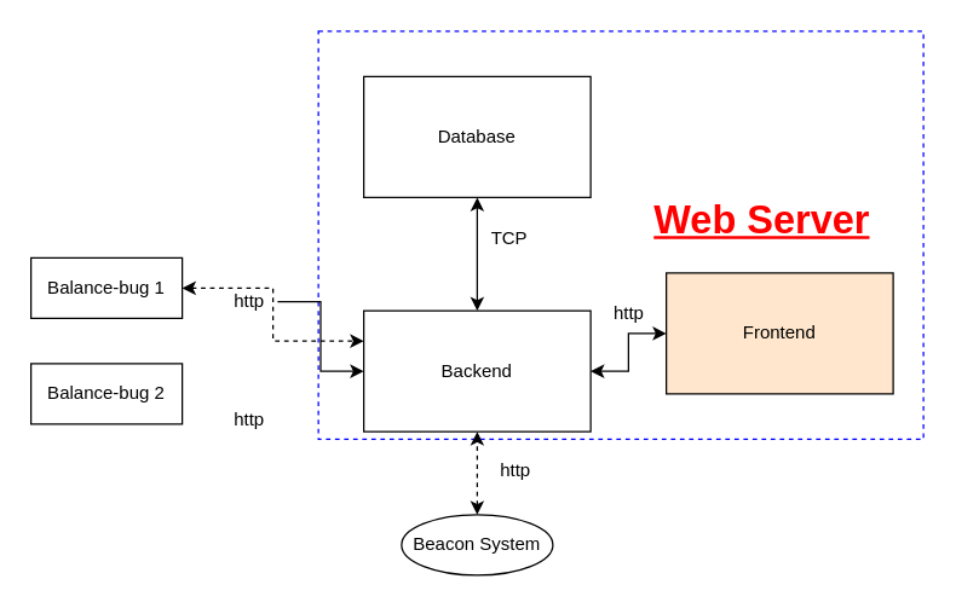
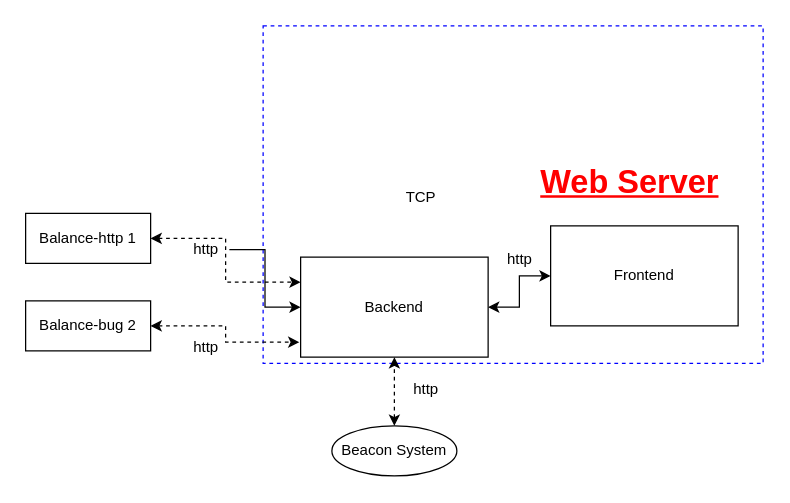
  <mxCell id="0" />
  <mxCell id="1" parent="0" />
  <mxCell id="2" value="&lt;font color=&quot;#000000&quot;&gt;http&lt;/font&gt;" style="text;html=1;align=center;verticalAlign=middle;resizable=0;points=[];autosize=1;fillColor=none;" vertex="1" parent="1"><mxGeometry x="145" y="186" width="38" height="26" as="geometry" /></mxCell>
  <mxCell id="3" value="" style="rounded=0;whiteSpace=wrap;html=1;dashed=1;fillColor=none;strokeColor=#0000FF;" vertex="1" parent="1"><mxGeometry x="210" y="20" width="400" height="270" as="geometry" /></mxCell>
  <mxCell id="4" style="edgeStyle=orthogonalEdgeStyle;rounded=0;orthogonalLoop=1;jettySize=auto;html=1;exitX=1;exitY=0.5;exitDx=0;exitDy=0;entryX=0;entryY=0.25;entryDx=0;entryDy=0;startArrow=classic;startFill=1;strokeColor=#000000;dashed=1;" edge="1" parent="1" source="5" target="9"><mxGeometry relative="1" as="geometry" /></mxCell>
- <mxCell id="5" value="Balance-bug 1" style="rounded=0;whiteSpace=wrap;html=1;fillColor=none;strokeColor=#000000;fontColor=#000000;" vertex="1" parent="1"><mxGeometry x="20" y="170" width="100" height="40" as="geometry" /></mxCell>
+ <mxCell id="5" value="Balance-http 1" style="rounded=0;whiteSpace=wrap;html=1;fillColor=none;strokeColor=#000000;fontColor=#000000;" vertex="1" parent="1"><mxGeometry x="20" y="170" width="100" height="40" as="geometry" /></mxCell>
+ <mxCell id="6" style="edgeStyle=orthogonalEdgeStyle;rounded=0;orthogonalLoop=1;jettySize=auto;html=1;exitX=1;exitY=0.5;exitDx=0;exitDy=0;entryX=-0.007;entryY=0.85;entryDx=0;entryDy=0;entryPerimeter=0;startArrow=classic;startFill=1;strokeColor=#000000;dashed=1;" edge="1" parent="1" source="7" target="9"><mxGeometry relative="1" as="geometry" /></mxCell>
  <mxCell id="7" value="Balance-bug 2" style="rounded=0;whiteSpace=wrap;html=1;fillColor=none;strokeColor=#000000;fontColor=#000000;" vertex="1" parent="1"><mxGeometry x="20" y="240" width="100" height="40" as="geometry" /></mxCell>
- <mxCell id="8" style="edgeStyle=orthogonalEdgeStyle;rounded=0;orthogonalLoop=1;jettySize=auto;html=1;exitX=0.5;exitY=0;exitDx=0;exitDy=0;entryX=0.5;entryY=1;entryDx=0;entryDy=0;startArrow=classic;startFill=1;strokeColor=#000000;" edge="1" parent="1" source="9" target="10"><mxGeometry relative="1" as="geometry" /></mxCell>
  <mxCell id="9" value="Backend" style="rounded=0;whiteSpace=wrap;html=1;strokeColor=#000000;fillColor=#FFFFFF;fontColor=#000000;" vertex="1" parent="1"><mxGeometry x="240" y="205" width="150" height="80" as="geometry" /></mxCell>
- <mxCell id="10" value="Database" style="rounded=0;whiteSpace=wrap;html=1;fillColor=none;fontColor=#000000;strokeColor=#000000;" vertex="1" parent="1"><mxGeometry x="240" y="50" width="150" height="80" as="geometry" /></mxCell>
  <mxCell id="11" style="edgeStyle=orthogonalEdgeStyle;rounded=0;orthogonalLoop=1;jettySize=auto;html=1;entryX=1;entryY=0.5;entryDx=0;entryDy=0;startArrow=classic;startFill=1;strokeColor=#000000;" edge="1" parent="1" source="12" target="9"><mxGeometry relative="1" as="geometry" /></mxCell>
- <mxCell id="12" value="Frontend" style="rounded=0;whiteSpace=wrap;html=1;fontColor=#000000;fillColor=#ffe6cc;strokeColor=#000000;" vertex="1" parent="1"><mxGeometry x="440" y="180" width="150" height="80" as="geometry" /></mxCell>
+ <mxCell id="12" value="Frontend" style="rounded=0;whiteSpace=wrap;html=1;fontColor=#000000;fillColor=#FFFFFF;strokeColor=#000000;" vertex="1" parent="1"><mxGeometry x="440" y="180" width="150" height="80" as="geometry" /></mxCell>
  <mxCell id="13" style="edgeStyle=orthogonalEdgeStyle;rounded=0;orthogonalLoop=1;jettySize=auto;html=1;exitX=0.5;exitY=0;exitDx=0;exitDy=0;startArrow=classic;startFill=1;dashed=1;strokeColor=#000000;" edge="1" parent="1" source="14" target="9"><mxGeometry relative="1" as="geometry" /></mxCell>
  <mxCell id="14" value="Beacon System" style="ellipse;whiteSpace=wrap;html=1;fillColor=none;strokeColor=#000000;fontColor=#000000;" vertex="1" parent="1"><mxGeometry x="265" y="340" width="100" height="40" as="geometry" /></mxCell>
  <mxCell id="15" value="" style="edgeStyle=orthogonalEdgeStyle;rounded=0;orthogonalLoop=1;jettySize=auto;html=1;" edge="1" parent="1" source="2" target="9"><mxGeometry relative="1" as="geometry" /></mxCell>
  <mxCell id="16" value="&lt;font color=&quot;#000000&quot;&gt;http&lt;/font&gt;" style="text;html=1;align=center;verticalAlign=middle;resizable=0;points=[];autosize=1;fillColor=none;" vertex="1" parent="1"><mxGeometry x="145" y="264" width="38" height="26" as="geometry" /></mxCell>
  <mxCell id="17" value="&lt;font color=&quot;#000000&quot;&gt;http&lt;/font&gt;" style="text;html=1;align=center;verticalAlign=middle;resizable=0;points=[];autosize=1;fillColor=none;" vertex="1" parent="1"><mxGeometry x="396" y="194" width="38" height="26" as="geometry" /></mxCell>
  <mxCell id="18" value="&lt;font color=&quot;#000000&quot;&gt;http&lt;/font&gt;" style="text;html=1;align=center;verticalAlign=middle;resizable=0;points=[];autosize=1;fillColor=none;" vertex="1" parent="1"><mxGeometry x="321" y="298" width="38" height="26" as="geometry" /></mxCell>
  <mxCell id="19" value="&lt;font color=&quot;#000000&quot;&gt;TCP&lt;/font&gt;" style="text;html=1;align=center;verticalAlign=middle;resizable=0;points=[];autosize=1;fillColor=none;" vertex="1" parent="1"><mxGeometry x="315" y="144" width="42" height="26" as="geometry" /></mxCell>
  <mxCell id="20" value="&lt;font color=&quot;#ff0000&quot; style=&quot;font-size: 26px;&quot;&gt;&lt;b&gt;&lt;u&gt;Web Server&lt;/u&gt;&lt;/b&gt;&lt;/font&gt;" style="text;html=1;align=center;verticalAlign=middle;resizable=0;points=[];autosize=1;strokeColor=none;fillColor=none;" vertex="1" parent="1"><mxGeometry x="422" y="123.5" width="161" height="43" as="geometry" /></mxCell>
